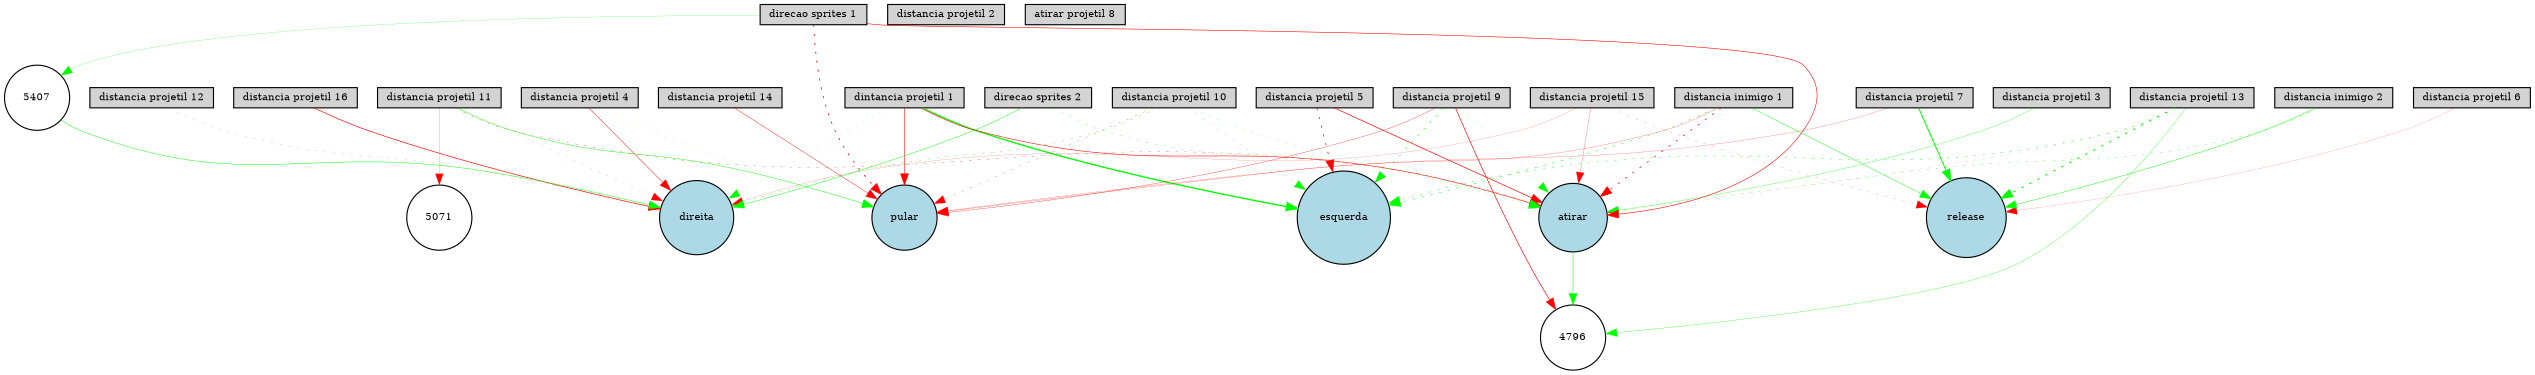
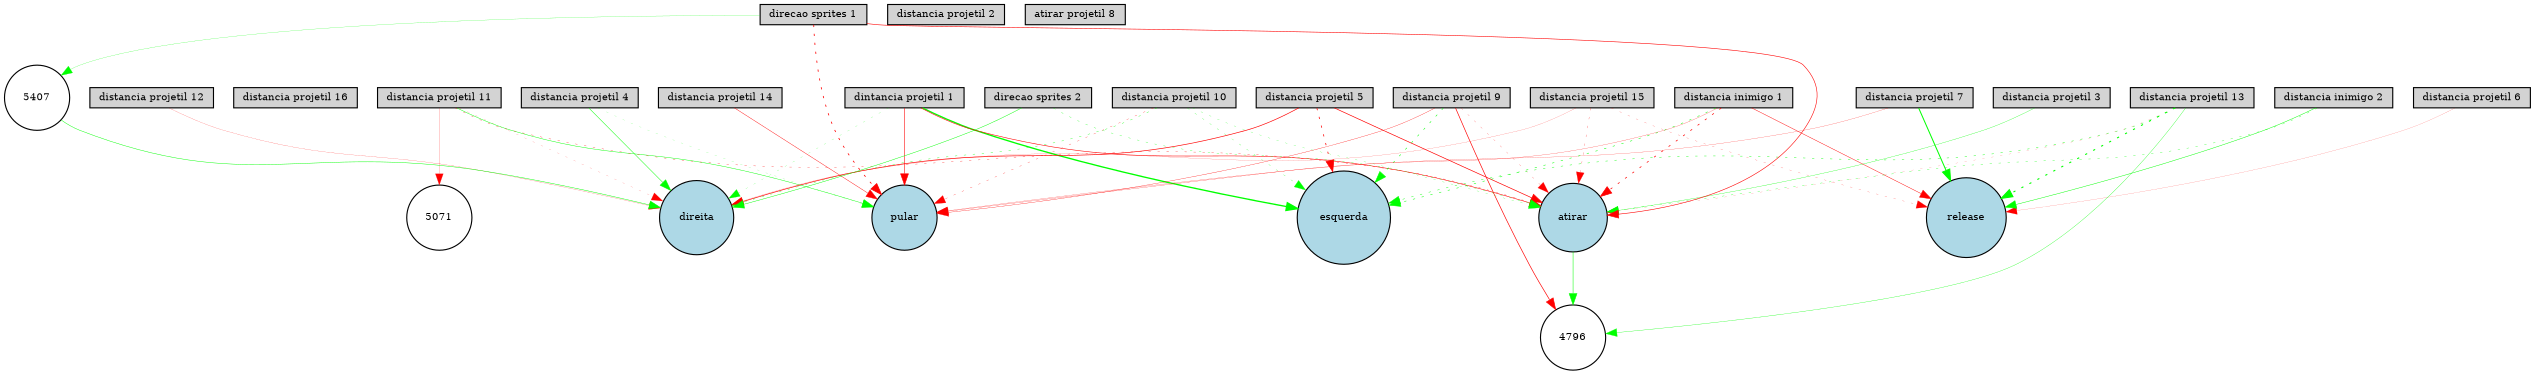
  digraph {
    node [fillcolor=lightgray fontsize=9 shape=box style=filled]
    edge [color=green style=solid]
    "dintancia projetil 1" [height=0.2 width=0.2]
    esquerda [fillcolor=lightblue height=0.2 shape=circle width=0.2]
    direita [fillcolor=lightblue height=0.2 shape=circle width=0.2]
    pular [fillcolor=lightblue height=0.2 shape=circle width=0.2]
    atirar [fillcolor=lightblue height=0.2 shape=circle width=0.2]
    4796 [fillcolor=white height=0.2 shape=circle width=0.2]
    "distancia projetil 2" [height=0.2 width=0.2]
    "distancia projetil 3" [height=0.2 width=0.2]
    "distancia projetil 4" [height=0.2 width=0.2]
    "distancia projetil 5" [height=0.2 width=0.2]
    "distancia projetil 6" [height=0.2 width=0.2]
    release [fillcolor=lightblue height=0.2 shape=circle width=0.2]
    "distancia projetil 7" [height=0.2 width=0.2]
    n14 [height=0.2 label="atirar projetil 8" width=0.2]
    "distancia projetil 9" [height=0.2 width=0.2]
    "distancia projetil 10" [height=0.2 width=0.2]
    "distancia projetil 11" [height=0.2 width=0.2]
    5071 [fillcolor=white height=0.2 shape=circle width=0.2]
    "distancia projetil 12" [height=0.2 width=0.2]
    "distancia projetil 13" [height=0.2 width=0.2]
    "distancia projetil 14" [height=0.2 width=0.2]
    "distancia projetil 15" [height=0.2 width=0.2]
    "distancia projetil 16" [height=0.2 width=0.2]
    "distancia inimigo 1" [height=0.2 width=0.2]
    "distancia inimigo 2" [height=0.2 width=0.2]
    "direcao sprites 1" [height=0.2 width=0.2]
    5407 [fillcolor=white height=0.2 shape=circle width=0.2]
    "direcao sprites 2" [height=0.2 width=0.2]
    "dintancia projetil 1" -> esquerda [penwidth=1.19369172224]
    "dintancia projetil 1" -> direita [penwidth=0.13740913472 style=dotted]
    "dintancia projetil 1" -> pular [color=red penwidth=0.493128176446]
    "dintancia projetil 1" -> atirar [color=red penwidth=0.486356506619]
    atirar -> 4796 [penwidth=0.451813051445]
    "distancia projetil 3" -> atirar [penwidth=0.263100974882]
-   "distancia projetil 4" -> direita [color=red penwidth=0.412600575453]
+   "distancia projetil 4" -> direita [penwidth=0.412600575453]
    "distancia projetil 4" -> pular [penwidth=0.116438734122 style=dotted]
    "distancia projetil 5" -> esquerda [color=red penwidth=0.656630010361 style=dotted]
-   "distancia projetil 16" -> direita [color=red penwidth=0.580603704118]
+   "distancia projetil 5" -> direita [color=red penwidth=0.580603704118]
    "distancia projetil 5" -> atirar [color=red penwidth=0.593543283533]
    "distancia projetil 6" -> release [color=red penwidth=0.11304226422]
    "distancia projetil 7" -> pular [color=red penwidth=0.169569292193]
    "distancia projetil 7" -> release [penwidth=0.894377765245]
    "distancia projetil 9" -> esquerda [penwidth=0.479961565113 style=dotted]
    "distancia projetil 9" -> pular [color=red penwidth=0.264918128813]
-   "distancia projetil 9" -> atirar [penwidth=0.15206472567 style=dotted]
+   "distancia projetil 9" -> atirar [color=red penwidth=0.15206472567 style=dotted]
    "distancia projetil 9" -> 4796 [color=red penwidth=0.586987754773]
    "distancia projetil 10" -> esquerda [penwidth=0.203072839608 style=dotted]
    "distancia projetil 10" -> direita [penwidth=0.304728381853 style=dotted]
    "distancia projetil 10" -> pular [color=red penwidth=0.220100925238 style=dotted]
    "distancia projetil 10" -> atirar [penwidth=0.18162056179 style=dotted]
    "distancia projetil 11" -> direita [color=red penwidth=0.113094819985 style=dotted]
    "distancia projetil 11" -> pular [penwidth=0.383825207818]
    "distancia projetil 11" -> atirar [color=red penwidth=0.260279252047 style=dotted]
    "distancia projetil 11" -> 5071 [color=red penwidth=0.157171534519]
-   "distancia projetil 12" -> direita [color=red penwidth=0.139714109726 style=dotted]
+   "distancia projetil 12" -> direita [color=red penwidth=0.139714109726]
    "distancia projetil 13" -> esquerda [penwidth=0.365869278143 style=dotted]
    "distancia projetil 13" -> atirar [color=red penwidth=0.115878034029 style=dotted]
    "distancia projetil 13" -> 4796 [penwidth=0.270189212668]
    "distancia projetil 13" -> release [penwidth=0.957068272487 style=dotted]
    "distancia projetil 14" -> pular [color=red penwidth=0.3595689863]
    "distancia projetil 15" -> direita [color=red penwidth=0.124785385579]
-   "distancia projetil 15" -> atirar [color=red penwidth=0.204534492444]
+   "distancia projetil 15" -> atirar [color=red penwidth=0.204534492444 style=dotted]
    "distancia projetil 15" -> release [color=red penwidth=0.15893679158 style=dotted]
    "distancia inimigo 1" -> esquerda [penwidth=0.448311476748 style=dotted]
    "distancia inimigo 1" -> pular [color=red penwidth=0.185977212316]
    "distancia inimigo 1" -> atirar [color=red penwidth=0.628650454979 style=dotted]
-   "distancia inimigo 1" -> release [penwidth=0.392367602465]
+   "distancia inimigo 1" -> release [color=red penwidth=0.392367602465]
    "distancia inimigo 2" -> atirar [penwidth=0.26982903958 style=dotted]
    "distancia inimigo 2" -> release [penwidth=0.402862422733]
    "direcao sprites 1" -> pular [color=red penwidth=0.699026200822 style=dotted]
    "direcao sprites 1" -> atirar [color=red penwidth=0.510510612993]
    "direcao sprites 1" -> 5407 [penwidth=0.182011433656]
    5407 -> direita [penwidth=0.39820263397]
    "direcao sprites 2" -> direita [penwidth=0.394511710894]
    "direcao sprites 2" -> atirar [penwidth=0.255408684275 style=dotted]
  }
